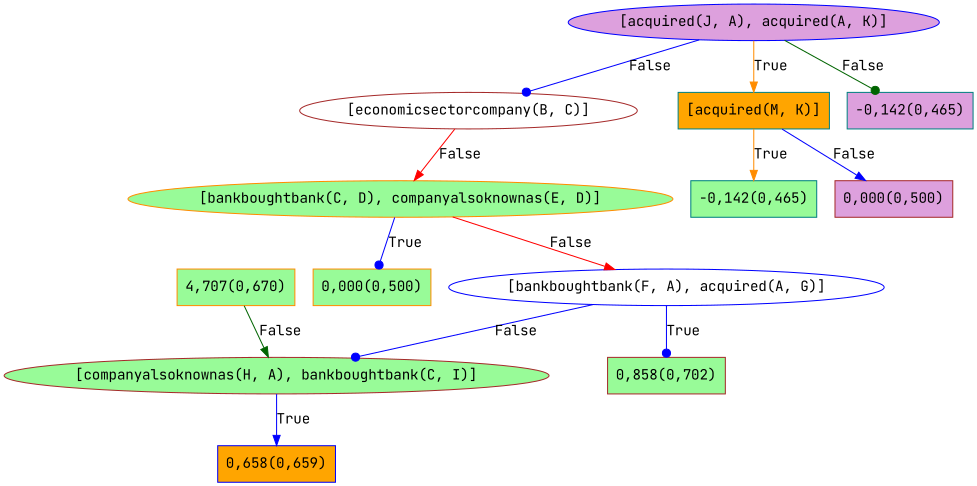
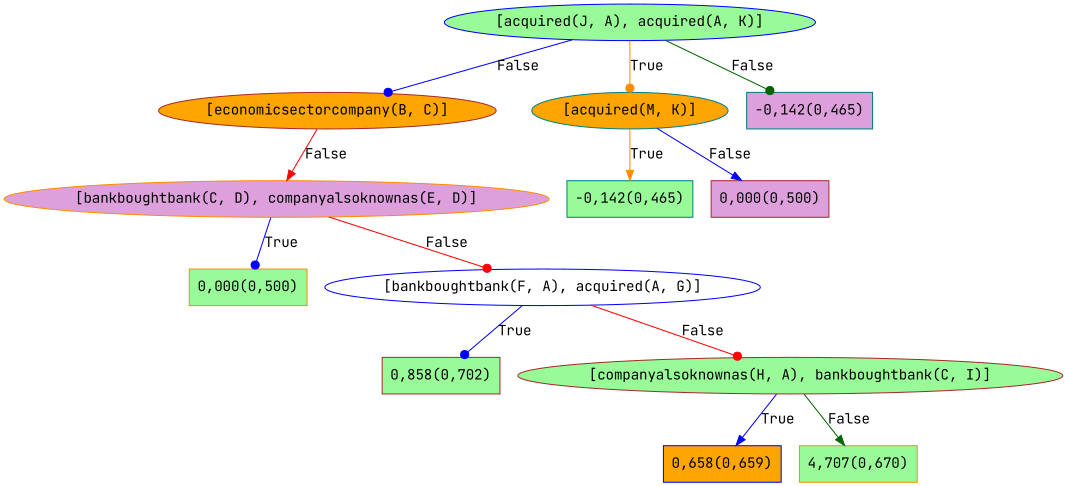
  digraph {
    fontname="JetBrains Mono"
    node [color=brown fillcolor=palegreen fontname="JetBrains Mono" style=filled shape=box]
    edge [arrowhead=dot color=blue fontname="JetBrains Mono"]
-   n1 [fillcolor=white label="[economicsectorcompany(B, C)]" shape=""]
-   n2 [color=darkorange label="[bankboughtbank(C, D), companyalsoknownas(E, D)]" shape=""]
+   n1 [fillcolor=orange label="[economicsectorcompany(B, C)]" shape=""]
+   n2 [color=darkorange fillcolor=plum label="[bankboughtbank(C, D), companyalsoknownas(E, D)]" shape=""]
    n3 [color=darkorange label="0,000(0,500)"]
    n4 [color=blue fillcolor=white label="[bankboughtbank(F, A), acquired(A, G)]" shape=""]
-   n5 [color=blue fillcolor=plum label="[acquired(J, A), acquired(A, K)]" shape=""]
-   n6 [color=teal fillcolor=orange label="[acquired(M, K)]"]
+   n5 [color=blue label="[acquired(J, A), acquired(A, K)]" shape=""]
+   n6 [color=teal fillcolor=orange label="[acquired(M, K)]" shape=""]
    n7 [color=teal fillcolor=plum label="-0,142(0,465)"]
    n8 [label="0,858(0,702)"]
    n9 [label="[companyalsoknownas(H, A), bankboughtbank(C, I)]" shape=""]
    n10 [color=teal label="-0,142(0,465)"]
    n11 [fillcolor=plum label="0,000(0,500)"]
    n12 [color=blue fillcolor=orange label="0,658(0,659)"]
    n13 [color=darkorange label="4,707(0,670)"]
    n1 -> n2 [arrowhead=normal color=red label=False]
    n2 -> n3 [label=True]
-   n2 -> n4 [arrowhead=normal color=red label=False]
+   n2 -> n4 [color=red label=False]
    n4 -> n8 [label=True]
-   n4 -> n9 [label=False]
+   n4 -> n9 [color=red label=False]
    n5 -> n1 [label=False]
-   n5 -> n6 [arrowhead=normal color=darkorange label=True]
+   n5 -> n6 [color=darkorange label=True]
    n5 -> n7 [color=darkgreen label=False]
    n6 -> n10 [arrowhead=normal color=darkorange label=True]
    n6 -> n11 [arrowhead=normal label=False]
    n9 -> n12 [arrowhead=normal label=True]
-   n13 -> n9 [arrowhead=normal color=darkgreen label=False]
+   n9 -> n13 [arrowhead=normal color=darkgreen label=False]
  }
